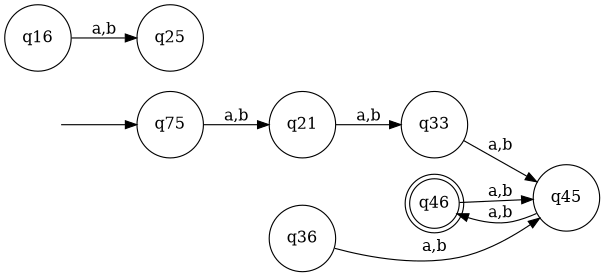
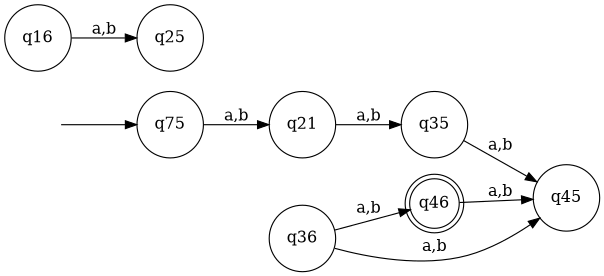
  digraph {
    rankdir=LR
    node [margin=0.1 shape=circle]
    q46 [margin=0 shape=doublecircle]
    q45
    " " [color=white width=0]
    n4 [label=q75]
    n5 [label=q21]
-   q35 [label=q33]
+   q35
    q16
    q25
    q36
    q46 -> q45 [label="a,b"]
-   q45 -> q46 [label="a,b"]
+   q36 -> q46 [label="a,b"]
    " " -> n4
    n4 -> n5 [label="a,b"]
    n5 -> q35 [label="a,b"]
    q35 -> q45 [label="a,b"]
    q16 -> q25 [label="a,b"]
    q36 -> q45 [label="a,b"]
  }
